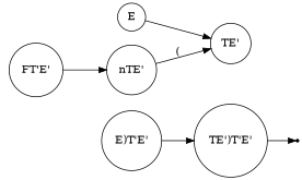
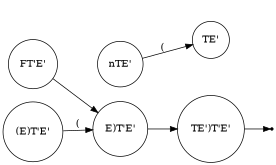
  digraph {
    rankdir=LR
    node [color=black shape=circle]
-   E
    "TE'"
    "FT'E'"
    "nTE'"
+   "(E)T'E'"
    "E)T'E'"
    "TE')T'E'"
    "" [shape=point]
-   E -> "TE'"
-   "FT'E'" -> "nTE'"
+   "FT'E'" -> "E)T'E'"
    "nTE'" -> "TE'" [label="("]
+   "(E)T'E'" -> "E)T'E'" [label="("]
    "E)T'E'" -> "TE')T'E'"
    "TE')T'E'" -> ""
  }
